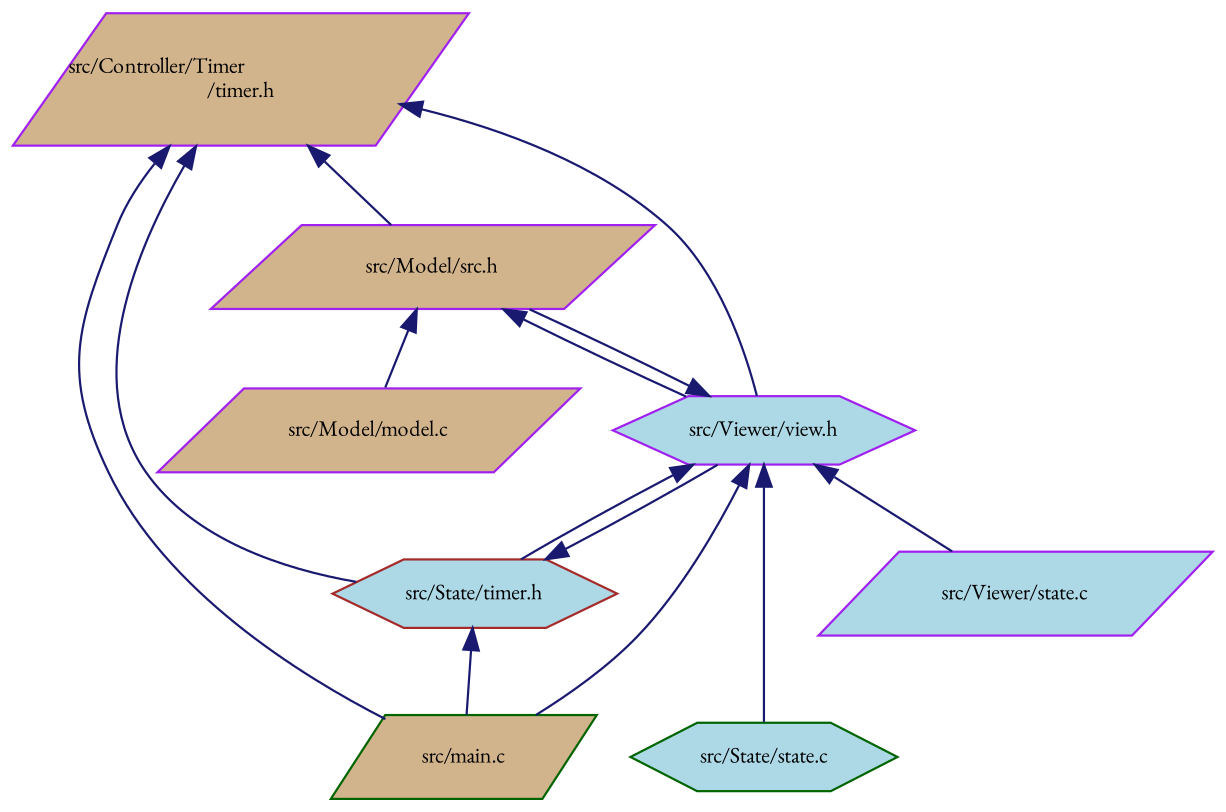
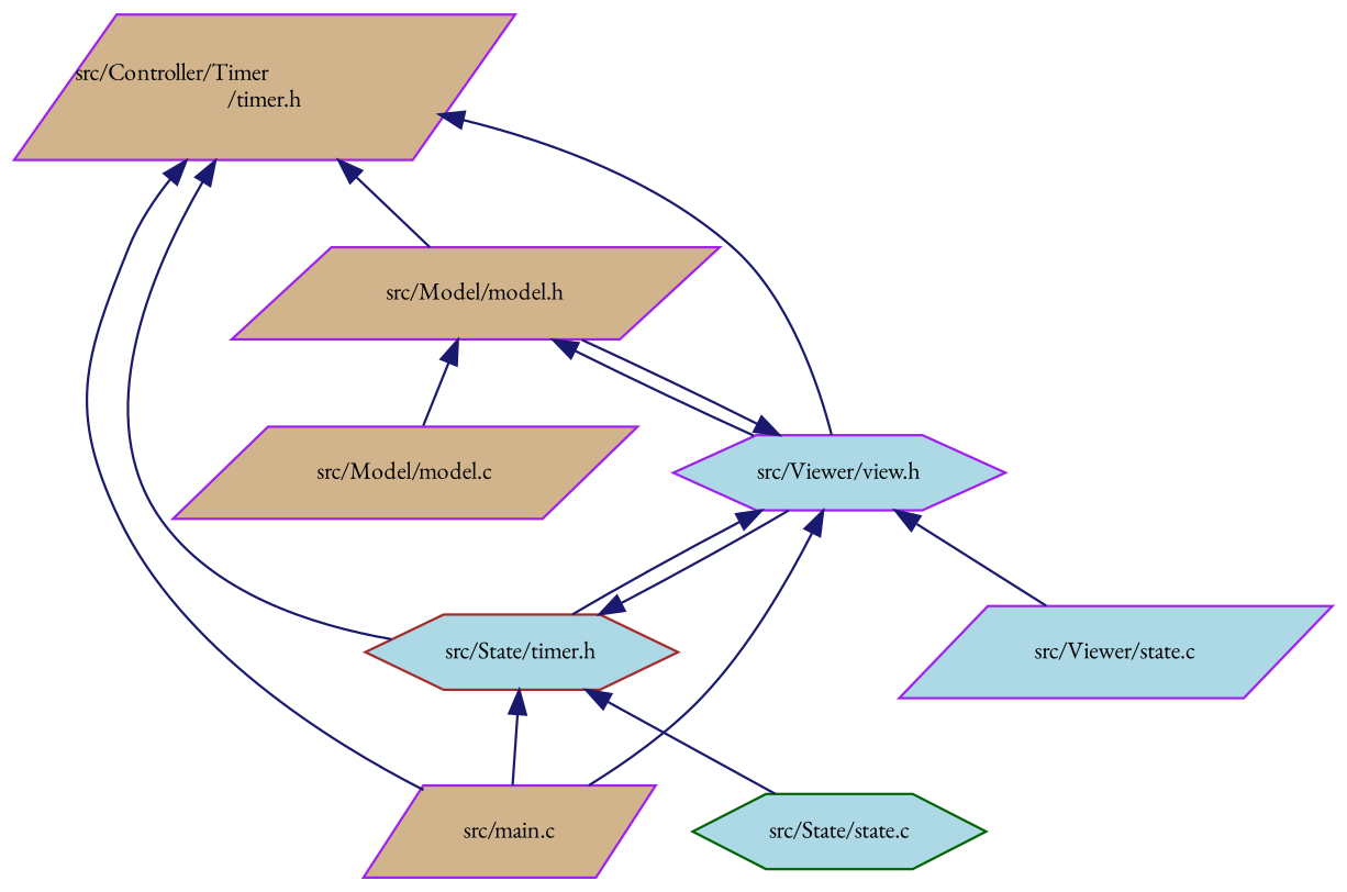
  digraph {
    fontname="EB Garamond"
    node [color=purple fillcolor=tan fontname="EB Garamond" fontsize=10 shape=parallelogram style=filled]
    edge [color=midnightblue dir=back fontname="EB Garamond" fontsize=10 labelfontname=Helvetica labelfontsize=10 style=solid]
    n1 [fontcolor=black height=0.2 label="src/Controller/Timer\l/timer.h" width=0.4]
-   n2 [height=0.2 label="src/Model/src.h" width=0.4]
+   n2 [height=0.2 label="src/Model/model.h" width=0.4]
    n3 [fillcolor=lightblue height=0.2 label="src/Viewer/view.h" shape=hexagon width=0.4]
    n4 [color=brown fillcolor=lightblue height=0.2 label="src/State/timer.h" shape=hexagon width=0.4]
-   n5 [color=darkgreen height=0.2 label="src/main.c" width=0.4]
+   n5 [height=0.2 label="src/main.c" width=0.4]
    n6 [height=0.2 label="src/Model/model.c" width=0.4]
    n7 [fillcolor=lightblue height=0.2 label="src/Viewer/state.c" width=0.4]
    n8 [color=darkgreen fillcolor=lightblue height=0.2 label="src/State/state.c" shape=hexagon width=0.4]
    n1 -> n2
    n1 -> n3
    n1 -> n4
    n1 -> n5
    n2 -> n3
    n2 -> n6
    n3 -> n2
    n3 -> n4
    n3 -> n5
    n3 -> n7
    n4 -> n3
    n4 -> n5
-   n3 -> n8
+   n4 -> n8
  }
